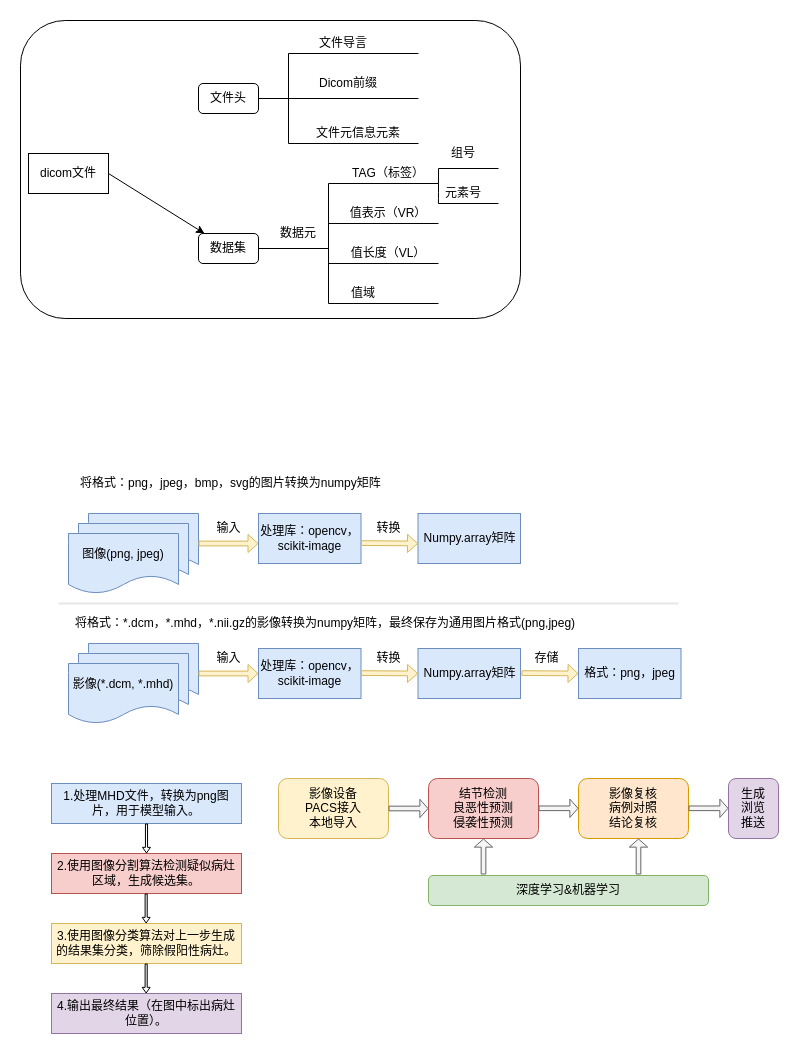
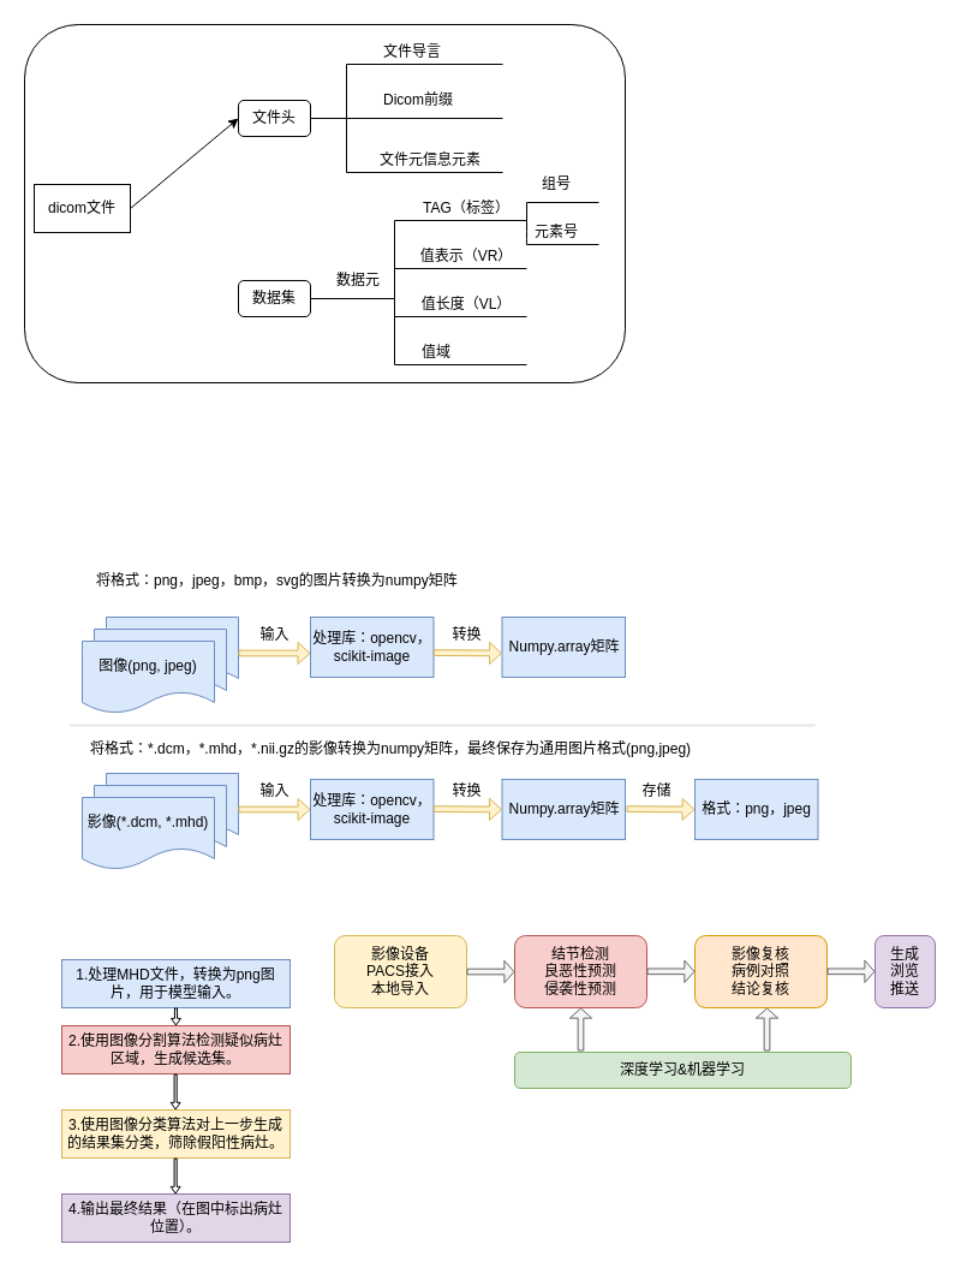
  <mxCell id="0" />
  <mxCell id="1" parent="0" />
  <mxCell id="2" value="" style="rounded=1;whiteSpace=wrap;html=1;" parent="1" vertex="1"><mxGeometry x="20" y="20" width="500" height="298" as="geometry" /></mxCell>
  <mxCell id="3" value="dicom文件" style="rounded=0;whiteSpace=wrap;html=1;" parent="1" vertex="1"><mxGeometry x="28" y="153" width="80" height="40" as="geometry" /></mxCell>
  <mxCell id="4" value="文件头" style="rounded=1;whiteSpace=wrap;html=1;" parent="1" vertex="1"><mxGeometry x="198" y="83" width="60" height="30" as="geometry" /></mxCell>
  <mxCell id="5" value="数据集" style="rounded=1;whiteSpace=wrap;html=1;" parent="1" vertex="1"><mxGeometry x="198" y="233" width="60" height="30" as="geometry" /></mxCell>
- <mxCell id="6" value="" style="endArrow=classic;html=1;exitX=1;exitY=0.5;exitDx=0;exitDy=0;" parent="1" source="3" target="5" edge="1"><mxGeometry width="50" height="50" relative="1" as="geometry"><mxPoint x="418" y="353" as="sourcePoint" /><mxPoint x="468" y="303" as="targetPoint" /></mxGeometry></mxCell>
+ <mxCell id="6" value="" style="endArrow=classic;html=1;exitX=1;exitY=0.5;exitDx=0;exitDy=0;entryX=0;entryY=0.5;entryDx=0;entryDy=0;" parent="1" source="3" target="4" edge="1"><mxGeometry width="50" height="50" relative="1" as="geometry"><mxPoint x="418" y="353" as="sourcePoint" /><mxPoint x="468" y="303" as="targetPoint" /></mxGeometry></mxCell>
  <mxCell id="7" value="文件导言" style="text;html=1;strokeColor=none;fillColor=none;align=center;verticalAlign=middle;whiteSpace=wrap;rounded=0;" parent="1" vertex="1"><mxGeometry x="308" y="33" width="70" height="20" as="geometry" /></mxCell>
  <mxCell id="8" value="Dicom前缀" style="text;html=1;strokeColor=none;fillColor=none;align=center;verticalAlign=middle;whiteSpace=wrap;rounded=0;" parent="1" vertex="1"><mxGeometry x="308" y="73" width="80" height="20" as="geometry" /></mxCell>
  <mxCell id="9" value="文件元信息元素" style="text;html=1;strokeColor=none;fillColor=none;align=center;verticalAlign=middle;whiteSpace=wrap;rounded=0;" parent="1" vertex="1"><mxGeometry x="308" y="123" width="100" height="20" as="geometry" /></mxCell>
  <mxCell id="10" value="" style="endArrow=none;html=1;exitX=1;exitY=0.5;exitDx=0;exitDy=0;" parent="1" source="4" edge="1"><mxGeometry width="50" height="50" relative="1" as="geometry"><mxPoint x="418" y="323" as="sourcePoint" /><mxPoint x="418" y="98" as="targetPoint" /></mxGeometry></mxCell>
  <mxCell id="11" value="" style="endArrow=none;html=1;" parent="1" edge="1"><mxGeometry width="50" height="50" relative="1" as="geometry"><mxPoint x="288" y="143" as="sourcePoint" /><mxPoint x="288" y="53" as="targetPoint" /></mxGeometry></mxCell>
  <mxCell id="12" value="" style="endArrow=none;html=1;" parent="1" edge="1"><mxGeometry width="50" height="50" relative="1" as="geometry"><mxPoint x="288" y="53" as="sourcePoint" /><mxPoint x="418" y="53" as="targetPoint" /></mxGeometry></mxCell>
  <mxCell id="13" value="" style="endArrow=none;html=1;" parent="1" edge="1"><mxGeometry width="50" height="50" relative="1" as="geometry"><mxPoint x="288" y="143" as="sourcePoint" /><mxPoint x="418" y="143" as="targetPoint" /></mxGeometry></mxCell>
  <mxCell id="14" value="数据元" style="text;html=1;strokeColor=none;fillColor=none;align=center;verticalAlign=middle;whiteSpace=wrap;rounded=0;" parent="1" vertex="1"><mxGeometry x="278" y="223" width="40" height="20" as="geometry" /></mxCell>
  <mxCell id="15" value="" style="endArrow=none;html=1;exitX=1;exitY=0.5;exitDx=0;exitDy=0;" parent="1" source="5" edge="1"><mxGeometry width="50" height="50" relative="1" as="geometry"><mxPoint x="418" y="323" as="sourcePoint" /><mxPoint x="328" y="248" as="targetPoint" /></mxGeometry></mxCell>
  <mxCell id="16" value="" style="endArrow=none;html=1;" parent="1" edge="1"><mxGeometry width="50" height="50" relative="1" as="geometry"><mxPoint x="328" y="303" as="sourcePoint" /><mxPoint x="328" y="183" as="targetPoint" /></mxGeometry></mxCell>
  <mxCell id="17" value="" style="endArrow=none;html=1;" parent="1" edge="1"><mxGeometry width="50" height="50" relative="1" as="geometry"><mxPoint x="328" y="183" as="sourcePoint" /><mxPoint x="438" y="183" as="targetPoint" /></mxGeometry></mxCell>
  <mxCell id="18" value="TAG（标签）" style="text;html=1;strokeColor=none;fillColor=none;align=center;verticalAlign=middle;whiteSpace=wrap;rounded=0;" parent="1" vertex="1"><mxGeometry x="338" y="163" width="100" height="20" as="geometry" /></mxCell>
  <mxCell id="19" value="" style="endArrow=none;html=1;" parent="1" edge="1"><mxGeometry width="50" height="50" relative="1" as="geometry"><mxPoint x="328" y="223" as="sourcePoint" /><mxPoint x="438" y="223" as="targetPoint" /></mxGeometry></mxCell>
  <mxCell id="20" value="值表示（VR）" style="text;html=1;strokeColor=none;fillColor=none;align=center;verticalAlign=middle;whiteSpace=wrap;rounded=0;" parent="1" vertex="1"><mxGeometry x="328" y="203" width="120" height="20" as="geometry" /></mxCell>
  <mxCell id="21" value="" style="endArrow=none;html=1;" parent="1" edge="1"><mxGeometry width="50" height="50" relative="1" as="geometry"><mxPoint x="328" y="263" as="sourcePoint" /><mxPoint x="438" y="263" as="targetPoint" /></mxGeometry></mxCell>
  <mxCell id="22" value="值长度（VL）" style="text;html=1;strokeColor=none;fillColor=none;align=center;verticalAlign=middle;whiteSpace=wrap;rounded=0;" parent="1" vertex="1"><mxGeometry x="333" y="243" width="110" height="20" as="geometry" /></mxCell>
  <mxCell id="23" value="" style="endArrow=none;html=1;" parent="1" edge="1"><mxGeometry width="50" height="50" relative="1" as="geometry"><mxPoint x="328" y="303" as="sourcePoint" /><mxPoint x="438" y="303" as="targetPoint" /></mxGeometry></mxCell>
  <mxCell id="24" value="值域" style="text;html=1;strokeColor=none;fillColor=none;align=center;verticalAlign=middle;whiteSpace=wrap;rounded=0;" parent="1" vertex="1"><mxGeometry x="333" y="283" width="60" height="20" as="geometry" /></mxCell>
  <mxCell id="25" value="" style="endArrow=none;html=1;" parent="1" edge="1"><mxGeometry width="50" height="50" relative="1" as="geometry"><mxPoint x="438" y="203" as="sourcePoint" /><mxPoint x="498" y="203" as="targetPoint" /></mxGeometry></mxCell>
  <mxCell id="26" value="" style="endArrow=none;html=1;" parent="1" edge="1"><mxGeometry width="50" height="50" relative="1" as="geometry"><mxPoint x="438" y="168" as="sourcePoint" /><mxPoint x="498" y="168" as="targetPoint" /></mxGeometry></mxCell>
  <mxCell id="27" value="" style="endArrow=none;html=1;entryX=1;entryY=0.25;entryDx=0;entryDy=0;exitX=0.916;exitY=0.007;exitDx=0;exitDy=0;exitPerimeter=0;" parent="1" source="20" target="18" edge="1"><mxGeometry width="50" height="50" relative="1" as="geometry"><mxPoint x="438" y="201" as="sourcePoint" /><mxPoint x="438" y="173" as="targetPoint" /><Array as="points"><mxPoint x="438" y="193" /></Array></mxGeometry></mxCell>
  <mxCell id="28" value="组号" style="text;html=1;strokeColor=none;fillColor=none;align=center;verticalAlign=middle;whiteSpace=wrap;rounded=0;" parent="1" vertex="1"><mxGeometry x="443" y="143" width="40" height="20" as="geometry" /></mxCell>
  <mxCell id="29" value="元素号" style="text;html=1;strokeColor=none;fillColor=none;align=center;verticalAlign=middle;whiteSpace=wrap;rounded=0;" parent="1" vertex="1"><mxGeometry x="443" y="183" width="40" height="20" as="geometry" /></mxCell>
  <mxCell id="30" value="影像设备&lt;br&gt;PACS接入&lt;br&gt;本地导入" style="rounded=1;whiteSpace=wrap;html=1;fillColor=#fff2cc;strokeColor=#d6b656;" vertex="1" parent="1"><mxGeometry x="278" y="778" width="110" height="60" as="geometry" /></mxCell>
  <mxCell id="31" value="结节检测&lt;br&gt;良恶性预测&lt;br&gt;侵袭性预测" style="rounded=1;whiteSpace=wrap;html=1;fillColor=#f8cecc;strokeColor=#b85450;" vertex="1" parent="1"><mxGeometry x="428" y="778" width="110" height="60" as="geometry" /></mxCell>
  <mxCell id="32" value="影像复核&lt;br&gt;病例对照&lt;br&gt;结论复核" style="rounded=1;whiteSpace=wrap;html=1;fillColor=#ffe6cc;strokeColor=#d79b00;" vertex="1" parent="1"><mxGeometry x="578" y="778" width="110" height="60" as="geometry" /></mxCell>
  <mxCell id="33" value="生成&lt;br&gt;浏览&lt;br&gt;推送" style="rounded=1;whiteSpace=wrap;html=1;fillColor=#e1d5e7;strokeColor=#9673a6;" vertex="1" parent="1"><mxGeometry x="728" y="778" width="50" height="60" as="geometry" /></mxCell>
  <mxCell id="34" value="深度学习&amp;amp;机器学习" style="rounded=1;whiteSpace=wrap;html=1;fillColor=#d5e8d4;strokeColor=#82b366;" vertex="1" parent="1"><mxGeometry x="428" y="875" width="280" height="30" as="geometry" /></mxCell>
  <mxCell id="35" value="" style="shape=flexArrow;endArrow=classic;html=1;exitX=1;exitY=0.5;exitDx=0;exitDy=0;entryX=0;entryY=0.5;entryDx=0;entryDy=0;width=4.651;endSize=2.376;endWidth=12.732;fillColor=#f5f5f5;strokeColor=#666666;" edge="1" parent="1" source="30" target="31"><mxGeometry width="50" height="50" relative="1" as="geometry"><mxPoint x="558" y="898" as="sourcePoint" /><mxPoint x="608" y="848" as="targetPoint" /></mxGeometry></mxCell>
  <mxCell id="36" value="" style="shape=flexArrow;endArrow=classic;html=1;exitX=1;exitY=0.5;exitDx=0;exitDy=0;entryX=0;entryY=0.5;entryDx=0;entryDy=0;width=4.651;endSize=2.376;endWidth=12.732;fillColor=#f5f5f5;strokeColor=#666666;" edge="1" parent="1"><mxGeometry width="50" height="50" relative="1" as="geometry"><mxPoint x="688" y="807.8" as="sourcePoint" /><mxPoint x="728" y="807.8" as="targetPoint" /></mxGeometry></mxCell>
  <mxCell id="37" value="" style="shape=flexArrow;endArrow=classic;html=1;exitX=1;exitY=0.5;exitDx=0;exitDy=0;entryX=0;entryY=0.5;entryDx=0;entryDy=0;width=4.651;endSize=2.376;endWidth=12.732;fillColor=#f5f5f5;strokeColor=#666666;" edge="1" parent="1"><mxGeometry width="50" height="50" relative="1" as="geometry"><mxPoint x="538" y="807.8" as="sourcePoint" /><mxPoint x="578" y="807.8" as="targetPoint" /></mxGeometry></mxCell>
  <mxCell id="38" value="" style="shape=flexArrow;endArrow=classic;html=1;entryX=0;entryY=0.5;entryDx=0;entryDy=0;width=4.651;endSize=2.376;endWidth=12.732;fillColor=#f5f5f5;strokeColor=#666666;" edge="1" parent="1"><mxGeometry width="50" height="50" relative="1" as="geometry"><mxPoint x="638" y="874" as="sourcePoint" /><mxPoint x="638" y="838" as="targetPoint" /><Array as="points"><mxPoint x="638" y="838" /></Array></mxGeometry></mxCell>
  <mxCell id="39" value="" style="shape=flexArrow;endArrow=classic;html=1;entryX=0.5;entryY=1;entryDx=0;entryDy=0;width=4.651;endSize=2.376;endWidth=12.732;fillColor=#f5f5f5;strokeColor=#666666;" edge="1" parent="1" target="31"><mxGeometry width="50" height="50" relative="1" as="geometry"><mxPoint x="483" y="874" as="sourcePoint" /><mxPoint x="499" y="874" as="targetPoint" /></mxGeometry></mxCell>
  <mxCell id="40" value="图像(png, jpeg)" style="shape=document;whiteSpace=wrap;html=1;boundedLbl=1;fillColor=#dae8fc;strokeColor=#6c8ebf;" vertex="1" parent="1"><mxGeometry x="88" y="643" width="110" height="60" as="geometry" /></mxCell>
  <mxCell id="41" value="图像(png, jpeg)" style="shape=document;whiteSpace=wrap;html=1;boundedLbl=1;fillColor=#dae8fc;strokeColor=#6c8ebf;" vertex="1" parent="1"><mxGeometry x="78" y="653" width="110" height="60" as="geometry" /></mxCell>
  <mxCell id="42" value="影像(*.dcm, *.mhd)" style="shape=document;whiteSpace=wrap;html=1;boundedLbl=1;fillColor=#dae8fc;strokeColor=#6c8ebf;" vertex="1" parent="1"><mxGeometry x="68" y="663" width="110" height="60" as="geometry" /></mxCell>
  <mxCell id="43" value="处理库：opencv，&lt;br&gt;scikit-image" style="rounded=0;whiteSpace=wrap;html=1;fillColor=#dae8fc;strokeColor=#6c8ebf;" vertex="1" parent="1"><mxGeometry x="258" y="648" width="102.5" height="50" as="geometry" /></mxCell>
  <mxCell id="44" value="Numpy.array矩阵" style="rounded=0;whiteSpace=wrap;html=1;fillColor=#dae8fc;strokeColor=#6c8ebf;" vertex="1" parent="1"><mxGeometry x="417.5" y="648" width="102.5" height="50" as="geometry" /></mxCell>
  <mxCell id="45" value="格式：png，jpeg" style="rounded=0;whiteSpace=wrap;html=1;fillColor=#dae8fc;strokeColor=#6c8ebf;" vertex="1" parent="1"><mxGeometry x="578" y="648" width="102.5" height="50" as="geometry" /></mxCell>
  <mxCell id="46" value="" style="shape=flexArrow;endArrow=classic;html=1;entryX=0;entryY=0.5;entryDx=0;entryDy=0;width=4.722;endSize=2.992;endWidth=12.299;fillColor=#fff2cc;strokeColor=#d6b656;" edge="1" parent="1" target="43"><mxGeometry width="50" height="50" relative="1" as="geometry"><mxPoint x="198" y="673" as="sourcePoint" /><mxPoint x="388" y="743" as="targetPoint" /></mxGeometry></mxCell>
  <mxCell id="47" value="输入" style="text;html=1;align=center;verticalAlign=middle;resizable=0;points=[];autosize=1;strokeColor=none;fillColor=none;" vertex="1" parent="1"><mxGeometry x="208" y="648" width="40" height="20" as="geometry" /></mxCell>
  <mxCell id="48" value="" style="shape=flexArrow;endArrow=classic;html=1;entryX=0;entryY=0.5;entryDx=0;entryDy=0;width=4.722;endSize=2.992;endWidth=12.299;fillColor=#fff2cc;strokeColor=#d6b656;" edge="1" parent="1" target="44"><mxGeometry width="50" height="50" relative="1" as="geometry"><mxPoint x="360.5" y="672.58" as="sourcePoint" /><mxPoint x="410.5" y="672.58" as="targetPoint" /></mxGeometry></mxCell>
  <mxCell id="49" value="" style="shape=flexArrow;endArrow=classic;html=1;entryX=0;entryY=0.5;entryDx=0;entryDy=0;width=4.722;endSize=2.992;endWidth=12.299;fillColor=#fff2cc;strokeColor=#d6b656;" edge="1" parent="1"><mxGeometry width="50" height="50" relative="1" as="geometry"><mxPoint x="521" y="672.58" as="sourcePoint" /><mxPoint x="578" y="673" as="targetPoint" /></mxGeometry></mxCell>
  <mxCell id="50" value="转换" style="text;html=1;align=center;verticalAlign=middle;resizable=0;points=[];autosize=1;strokeColor=none;fillColor=none;" vertex="1" parent="1"><mxGeometry x="368" y="648" width="40" height="20" as="geometry" /></mxCell>
  <mxCell id="51" value="存储" style="text;html=1;align=center;verticalAlign=middle;resizable=0;points=[];autosize=1;strokeColor=none;fillColor=none;" vertex="1" parent="1"><mxGeometry x="526" y="648" width="40" height="20" as="geometry" /></mxCell>
  <mxCell id="52" value="图像(png, jpeg)" style="shape=document;whiteSpace=wrap;html=1;boundedLbl=1;fillColor=#dae8fc;strokeColor=#6c8ebf;" vertex="1" parent="1"><mxGeometry x="88" y="513" width="110" height="60" as="geometry" /></mxCell>
  <mxCell id="53" value="图像(png, jpeg)" style="shape=document;whiteSpace=wrap;html=1;boundedLbl=1;fillColor=#dae8fc;strokeColor=#6c8ebf;" vertex="1" parent="1"><mxGeometry x="78" y="523" width="110" height="60" as="geometry" /></mxCell>
  <mxCell id="54" value="图像(png, jpeg)" style="shape=document;whiteSpace=wrap;html=1;boundedLbl=1;fillColor=#dae8fc;strokeColor=#6c8ebf;" vertex="1" parent="1"><mxGeometry x="68" y="533" width="110" height="60" as="geometry" /></mxCell>
  <mxCell id="55" value="处理库：opencv，&lt;br&gt;scikit-image" style="rounded=0;whiteSpace=wrap;html=1;fillColor=#dae8fc;strokeColor=#6c8ebf;" vertex="1" parent="1"><mxGeometry x="258" y="513" width="102.5" height="50" as="geometry" /></mxCell>
  <mxCell id="56" value="Numpy.array矩阵" style="rounded=0;whiteSpace=wrap;html=1;fillColor=#dae8fc;strokeColor=#6c8ebf;" vertex="1" parent="1"><mxGeometry x="417.5" y="513" width="102.5" height="50" as="geometry" /></mxCell>
  <mxCell id="57" value="" style="shape=flexArrow;endArrow=classic;html=1;entryX=0;entryY=0.5;entryDx=0;entryDy=0;width=4.722;endSize=2.992;endWidth=12.299;fillColor=#fff2cc;strokeColor=#d6b656;" edge="1" parent="1"><mxGeometry width="50" height="50" relative="1" as="geometry"><mxPoint x="198" y="543" as="sourcePoint" /><mxPoint x="258" y="543" as="targetPoint" /></mxGeometry></mxCell>
  <mxCell id="58" value="输入" style="text;html=1;align=center;verticalAlign=middle;resizable=0;points=[];autosize=1;strokeColor=none;fillColor=none;" vertex="1" parent="1"><mxGeometry x="208" y="518" width="40" height="20" as="geometry" /></mxCell>
  <mxCell id="59" value="" style="shape=flexArrow;endArrow=classic;html=1;entryX=0;entryY=0.5;entryDx=0;entryDy=0;width=4.722;endSize=2.992;endWidth=12.299;fillColor=#fff2cc;strokeColor=#d6b656;" edge="1" parent="1"><mxGeometry width="50" height="50" relative="1" as="geometry"><mxPoint x="360.5" y="542.58" as="sourcePoint" /><mxPoint x="417.5" y="543" as="targetPoint" /></mxGeometry></mxCell>
  <mxCell id="60" value="转换" style="text;html=1;align=center;verticalAlign=middle;resizable=0;points=[];autosize=1;strokeColor=none;fillColor=none;" vertex="1" parent="1"><mxGeometry x="368" y="518" width="40" height="20" as="geometry" /></mxCell>
  <mxCell id="61" value="将格式：png，jpeg，bmp，svg的图片转换为numpy矩阵" style="text;html=1;strokeColor=none;fillColor=none;align=left;verticalAlign=middle;whiteSpace=wrap;rounded=0;" vertex="1" parent="1"><mxGeometry x="78" y="473" width="500" height="20" as="geometry" /></mxCell>
  <mxCell id="62" value="将格式：*.dcm，*.mhd，*.nii.gz的影像转换为numpy矩阵，最终保存为通用图片格式(png,jpeg)" style="text;html=1;strokeColor=none;fillColor=none;align=left;verticalAlign=middle;whiteSpace=wrap;rounded=0;" vertex="1" parent="1"><mxGeometry x="73" y="613" width="540" height="20" as="geometry" /></mxCell>
  <mxCell id="63" value="" style="endArrow=none;html=1;strokeWidth=2;strokeColor=#E6E6E6;" edge="1" parent="1"><mxGeometry width="50" height="50" relative="1" as="geometry"><mxPoint x="58" y="603" as="sourcePoint" /><mxPoint x="678" y="603" as="targetPoint" /></mxGeometry></mxCell>
- <mxCell id="64" value="1.处理MHD文件，转换为png图片，用于模型输入。" style="rounded=0;whiteSpace=wrap;html=1;strokeWidth=1;fillColor=#dae8fc;strokeColor=#6c8ebf;" vertex="1" parent="1"><mxGeometry x="51" y="783" width="190" height="40" as="geometry" /></mxCell>
+ <mxCell id="64" value="1.处理MHD文件，转换为png图片，用于模型输入。" style="rounded=0;whiteSpace=wrap;html=1;strokeWidth=1;fillColor=#dae8fc;strokeColor=#6c8ebf;" vertex="1" parent="1"><mxGeometry x="51" y="798" width="190" height="40" as="geometry" /></mxCell>
  <mxCell id="65" value="2.使用图像分割算法检测疑似病灶区域，生成候选集。" style="rounded=0;whiteSpace=wrap;html=1;strokeWidth=1;fillColor=#f8cecc;strokeColor=#b85450;" vertex="1" parent="1"><mxGeometry x="51" y="853" width="190" height="40" as="geometry" /></mxCell>
  <mxCell id="66" value="3.使用图像分类算法对上一步生成的结果集分类，筛除假阳性病灶。" style="rounded=0;whiteSpace=wrap;html=1;strokeWidth=1;fillColor=#fff2cc;strokeColor=#d6b656;" vertex="1" parent="1"><mxGeometry x="51" y="923" width="190" height="40" as="geometry" /></mxCell>
  <mxCell id="67" value="4.输出最终结果（在图中标出病灶位置）。" style="rounded=0;whiteSpace=wrap;html=1;strokeWidth=1;fillColor=#e1d5e7;strokeColor=#9673a6;" vertex="1" parent="1"><mxGeometry x="51" y="993" width="190" height="40" as="geometry" /></mxCell>
  <mxCell id="68" value="" style="shape=flexArrow;endArrow=classic;html=1;strokeColor=#000000;strokeWidth=1;endWidth=4.862;endSize=1.551;width=2.093;" edge="1" parent="1" source="64" target="65"><mxGeometry width="50" height="50" relative="1" as="geometry"><mxPoint x="141" y="943" as="sourcePoint" /><mxPoint x="191" y="893" as="targetPoint" /></mxGeometry></mxCell>
  <mxCell id="69" value="" style="shape=flexArrow;endArrow=classic;html=1;strokeColor=#000000;strokeWidth=1;endWidth=4.862;endSize=1.551;width=2.093;" edge="1" parent="1"><mxGeometry width="50" height="50" relative="1" as="geometry"><mxPoint x="145.66" y="893" as="sourcePoint" /><mxPoint x="145.66" y="923" as="targetPoint" /></mxGeometry></mxCell>
  <mxCell id="70" value="" style="shape=flexArrow;endArrow=classic;html=1;strokeColor=#000000;strokeWidth=1;endWidth=4.862;endSize=1.551;width=2.093;" edge="1" parent="1"><mxGeometry width="50" height="50" relative="1" as="geometry"><mxPoint x="145.66" y="963" as="sourcePoint" /><mxPoint x="145.66" y="993" as="targetPoint" /></mxGeometry></mxCell>
